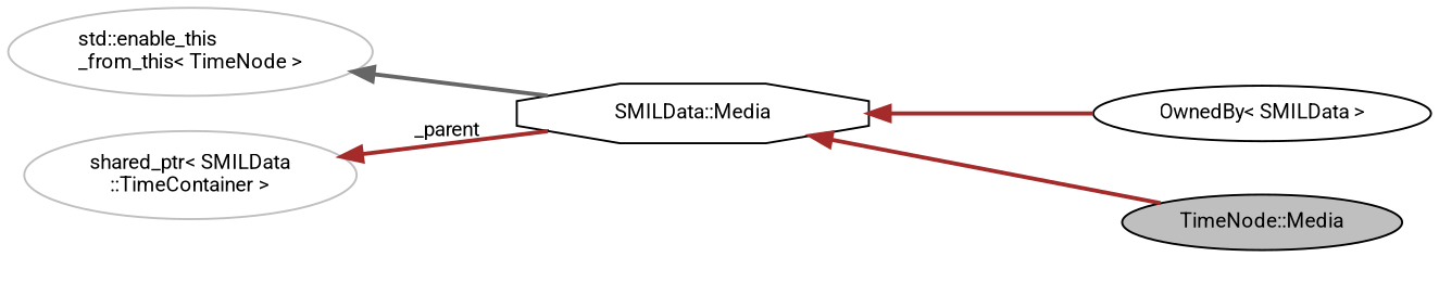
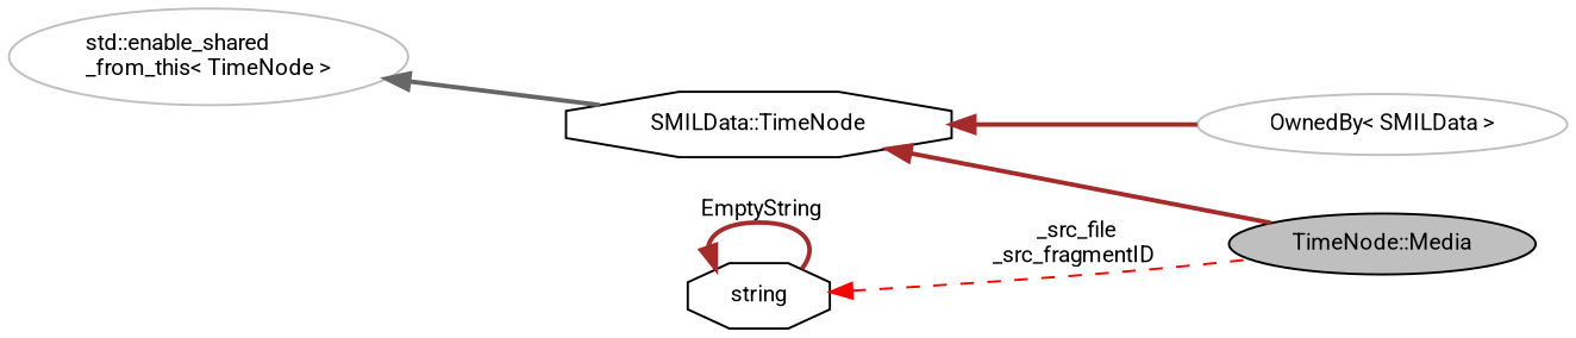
  digraph {
    fontname=Roboto
    rankdir=LR
    node [color=black fillcolor=white fontname=Roboto fontsize=10 shape=ellipse style=filled]
    edge [color=brown dir=back fontname=Roboto fontsize=10 labelfontname=Helvetica labelfontsize=10 style=bold]
    n1 [fillcolor=grey75 fontcolor=black height=0.2 label="TimeNode::Media" width=0.4]
-   n2 [height=0.2 label="SMILData::Media" shape=octagon width=0.4]
-   n3 [height=0.2 label="OwnedBy\< SMILData \>" width=0.4]
-   n4 [color=grey75 height=0.2 label="std::enable_this\l_from_this\< TimeNode \>" width=0.4]
-   n5 [color=grey75 height=0.2 label="shared_ptr\< SMILData\l::TimeContainer \>" width=0.4]
+   n2 [height=0.2 label="SMILData::TimeNode" shape=octagon width=0.4]
+   n3 [color=grey75 height=0.2 label="OwnedBy\< SMILData \>" width=0.4]
+   n4 [color=grey75 height=0.2 label="std::enable_shared\l_from_this\< TimeNode \>" width=0.4]
+   n6 [height=0.2 label=string shape=octagon width=0.4]
    n2 -> n1
    n2 -> n3
    n4 -> n2 [color=gray40]
-   n5 -> n2 [label=" _parent"]
+   n6 -> n1 [color=red label=" _src_file\n_src_fragmentID" style=dashed]
+   n6 -> n6 [label=" EmptyString"]
  }
